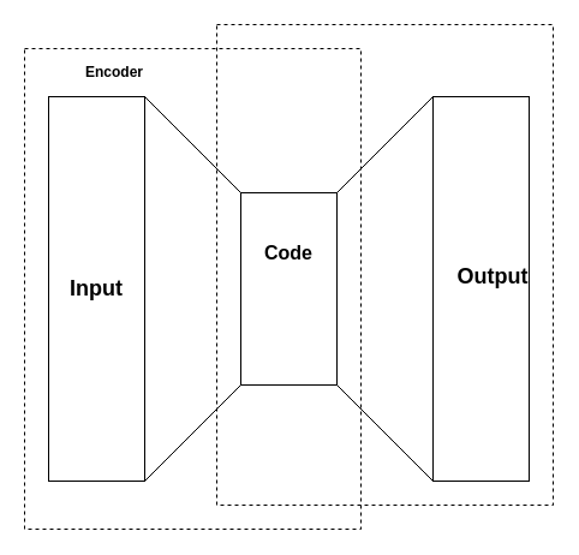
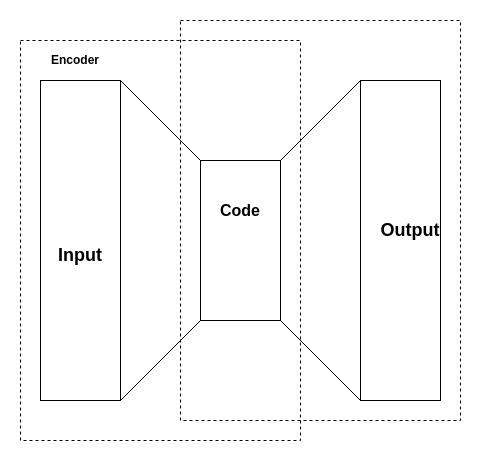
  <mxCell id="0" />
  <mxCell id="1" parent="0" />
  <mxCell id="2" value="" style="rounded=0;whiteSpace=wrap;html=1;" vertex="1" parent="1"><mxGeometry x="40" y="80" width="80" height="320" as="geometry" /></mxCell>
  <mxCell id="3" value="" style="rounded=0;whiteSpace=wrap;html=1;" vertex="1" parent="1"><mxGeometry x="360" y="80" width="80" height="320" as="geometry" /></mxCell>
  <mxCell id="4" value="" style="rounded=0;whiteSpace=wrap;html=1;" vertex="1" parent="1"><mxGeometry x="200" y="160" width="80" height="160" as="geometry" /></mxCell>
  <mxCell id="5" value="" style="endArrow=none;html=1;entryX=0;entryY=0;entryDx=0;entryDy=0;exitX=1;exitY=0;exitDx=0;exitDy=0;" edge="1" parent="1" source="4" target="3"><mxGeometry width="50" height="50" relative="1" as="geometry"><mxPoint x="280" y="290" as="sourcePoint" /><mxPoint x="330" y="240" as="targetPoint" /></mxGeometry></mxCell>
  <mxCell id="6" value="" style="endArrow=none;html=1;entryX=1;entryY=0;entryDx=0;entryDy=0;exitX=0;exitY=0;exitDx=0;exitDy=0;" edge="1" parent="1" source="4" target="2"><mxGeometry width="50" height="50" relative="1" as="geometry"><mxPoint x="290" y="170" as="sourcePoint" /><mxPoint x="370" y="90" as="targetPoint" /></mxGeometry></mxCell>
  <mxCell id="7" value="" style="endArrow=none;html=1;entryX=1;entryY=1;entryDx=0;entryDy=0;exitX=0;exitY=1;exitDx=0;exitDy=0;" edge="1" parent="1" source="3" target="4"><mxGeometry width="50" height="50" relative="1" as="geometry"><mxPoint x="210" y="170" as="sourcePoint" /><mxPoint x="130" y="90" as="targetPoint" /></mxGeometry></mxCell>
  <mxCell id="8" value="" style="endArrow=none;html=1;entryX=0;entryY=1;entryDx=0;entryDy=0;exitX=1;exitY=1;exitDx=0;exitDy=0;" edge="1" parent="1" source="2" target="4"><mxGeometry width="50" height="50" relative="1" as="geometry"><mxPoint x="370" y="410" as="sourcePoint" /><mxPoint x="290" y="330" as="targetPoint" /></mxGeometry></mxCell>
  <mxCell id="9" value="" style="rounded=0;whiteSpace=wrap;html=1;dashed=1;fillColor=none;" vertex="1" parent="1"><mxGeometry x="180" y="20" width="280" height="400" as="geometry" /></mxCell>
  <mxCell id="10" value="" style="rounded=0;whiteSpace=wrap;html=1;dashed=1;fillColor=none;" vertex="1" parent="1"><mxGeometry x="20" y="40" width="280" height="400" as="geometry" /></mxCell>
- <mxCell id="11" value="&lt;b&gt;Encoder&lt;/b&gt;" style="text;html=1;strokeColor=none;fillColor=none;align=center;verticalAlign=middle;whiteSpace=wrap;rounded=0;dashed=1;" vertex="1" parent="1"><mxGeometry x="60" y="50" width="70" height="20" as="geometry" /></mxCell>
- <mxCell id="12" value="&lt;b&gt;&lt;font style=&quot;font-size: 18px&quot;&gt;Input&lt;/font&gt;&lt;/b&gt;" style="text;html=1;strokeColor=none;fillColor=none;align=center;verticalAlign=middle;whiteSpace=wrap;rounded=0;dashed=1;" vertex="1" parent="1"><mxGeometry x="60" y="230" width="40" height="20" as="geometry" /></mxCell>
+ <mxCell id="11" value="&lt;b&gt;Encoder&lt;/b&gt;" style="text;html=1;strokeColor=none;fillColor=none;align=center;verticalAlign=middle;whiteSpace=wrap;rounded=0;dashed=1;" vertex="1" parent="1"><mxGeometry x="40" y="50" width="70" height="20" as="geometry" /></mxCell>
+ <mxCell id="12" value="&lt;b&gt;&lt;font style=&quot;font-size: 18px&quot;&gt;Input&lt;/font&gt;&lt;/b&gt;" style="text;html=1;strokeColor=none;fillColor=none;align=center;verticalAlign=middle;whiteSpace=wrap;rounded=0;dashed=1;" vertex="1" parent="1"><mxGeometry x="60" y="245" width="40" height="20" as="geometry" /></mxCell>
  <mxCell id="13" value="&lt;b&gt;&lt;font style=&quot;font-size: 18px&quot;&gt;Output&lt;/font&gt;&lt;/b&gt;" style="text;html=1;strokeColor=none;fillColor=none;align=center;verticalAlign=middle;whiteSpace=wrap;rounded=0;dashed=1;" vertex="1" parent="1"><mxGeometry x="390" y="220" width="40" height="20" as="geometry" /></mxCell>
  <mxCell id="14" value="&lt;b&gt;&lt;font style=&quot;font-size: 16px&quot;&gt;Code&lt;/font&gt;&lt;/b&gt;" style="text;html=1;strokeColor=none;fillColor=none;align=center;verticalAlign=middle;whiteSpace=wrap;rounded=0;dashed=1;" vertex="1" parent="1"><mxGeometry x="220" y="200" width="40" height="20" as="geometry" /></mxCell>
